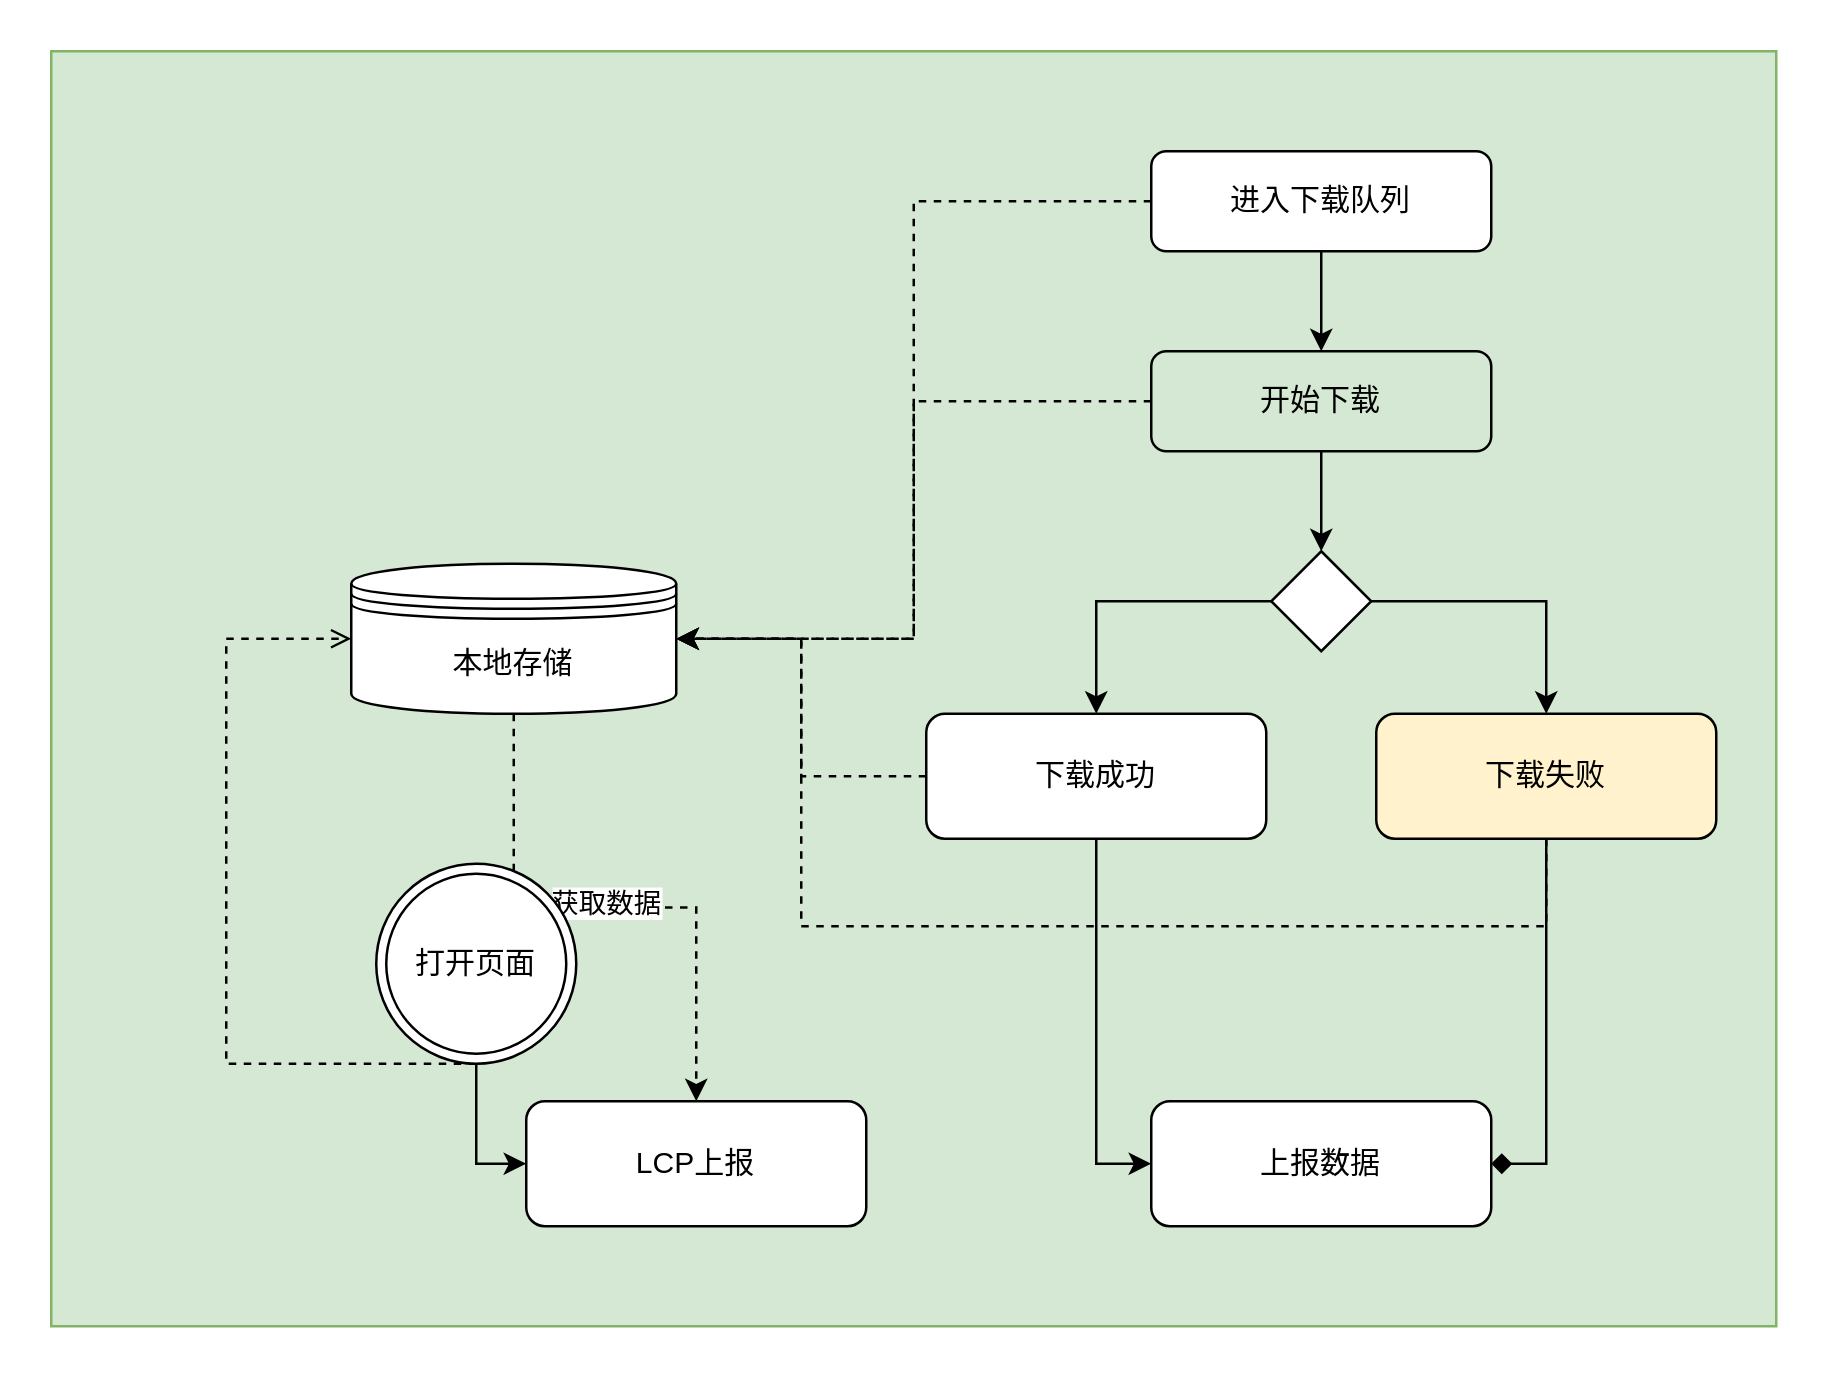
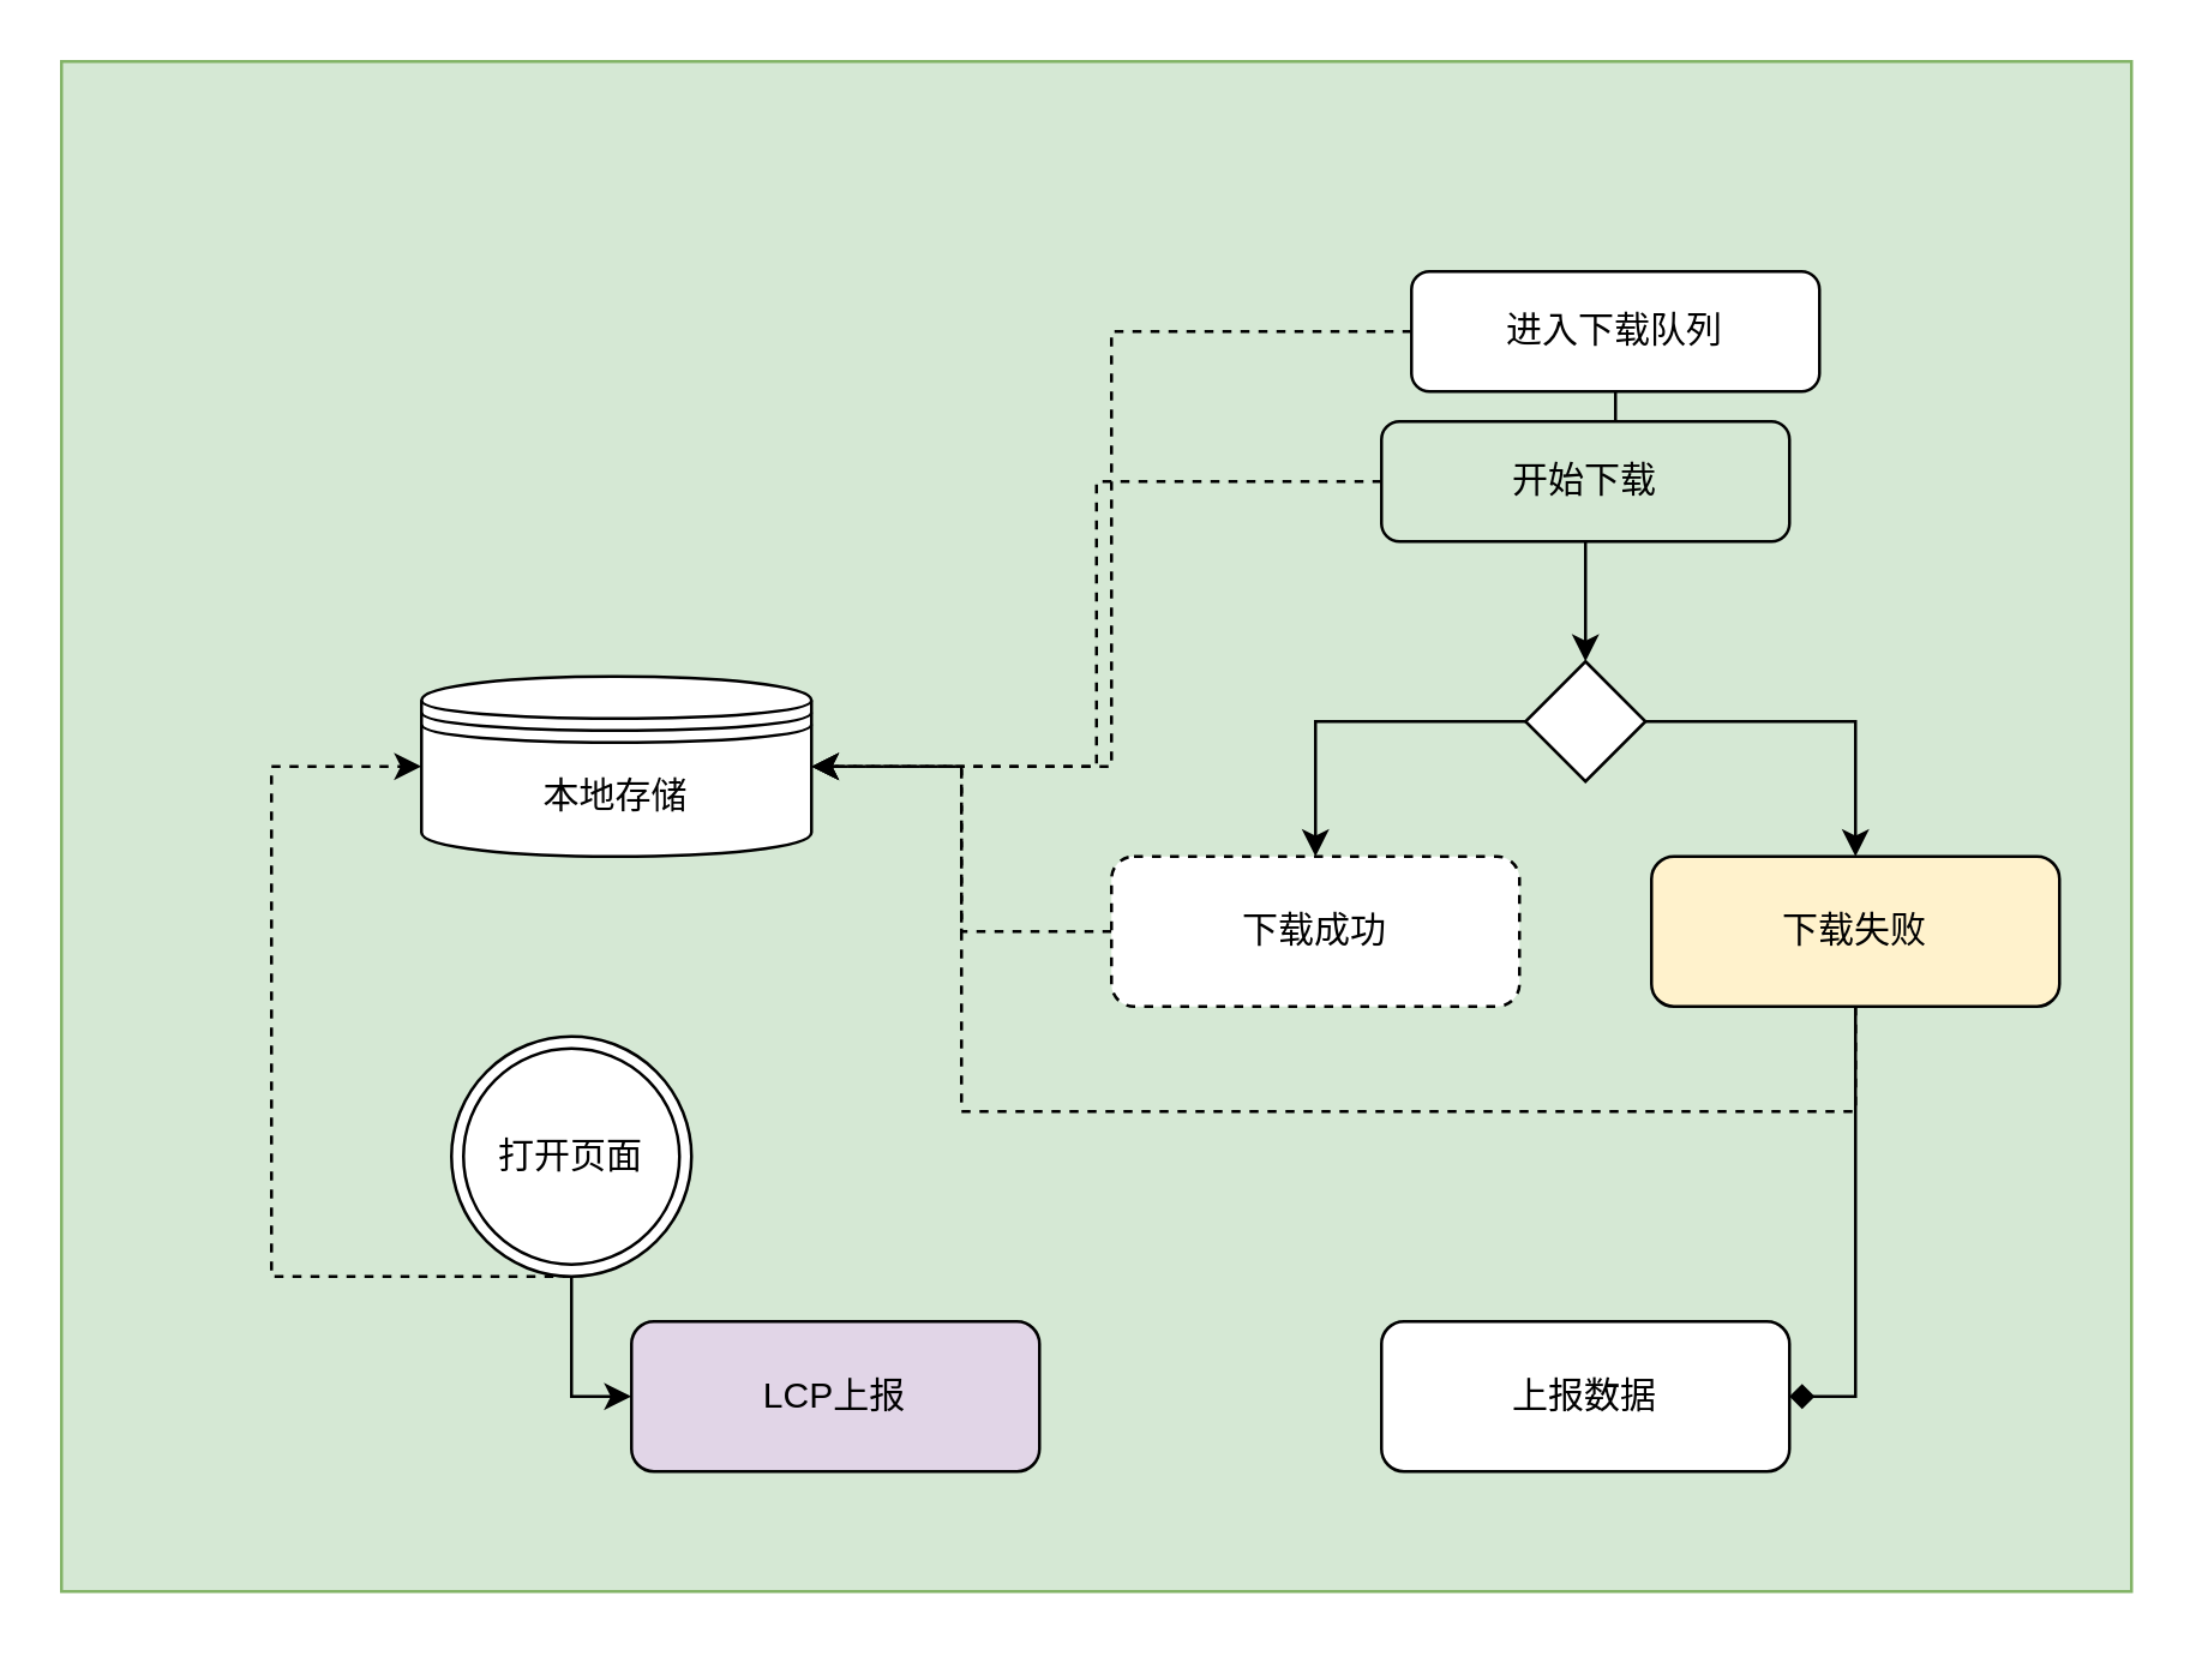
  <mxCell id="0" />
  <mxCell id="1" parent="0" />
  <mxCell id="2" value="" style="rounded=0;whiteSpace=wrap;html=1;glass=0;arcSize=12;fillColor=#d5e8d4;strokeColor=#82b366;" vertex="1" parent="1"><mxGeometry x="20" y="20" width="690" height="510" as="geometry" /></mxCell>
- <mxCell id="3" style="edgeStyle=orthogonalEdgeStyle;rounded=0;orthogonalLoop=1;jettySize=auto;html=1;dashed=1;" edge="1" parent="1" source="5" target="21"><mxGeometry relative="1" as="geometry" /></mxCell>
- <mxCell id="4" value="获取数据" style="edgeLabel;html=1;align=center;verticalAlign=middle;resizable=0;points=[];" vertex="1" connectable="0" parent="3"><mxGeometry x="0.004" y="3" relative="1" as="geometry"><mxPoint y="1" as="offset" /></mxGeometry></mxCell>
  <mxCell id="5" value="本地存储" style="shape=datastore;whiteSpace=wrap;html=1;" vertex="1" parent="1"><mxGeometry x="140" y="225" width="130" height="60" as="geometry" /></mxCell>
  <mxCell id="6" style="edgeStyle=orthogonalEdgeStyle;rounded=0;orthogonalLoop=1;jettySize=auto;html=1;entryX=0.5;entryY=0;entryDx=0;entryDy=0;" edge="1" parent="1" source="8" target="11"><mxGeometry relative="1" as="geometry" /></mxCell>
  <mxCell id="7" style="edgeStyle=orthogonalEdgeStyle;rounded=0;orthogonalLoop=1;jettySize=auto;html=1;entryX=1;entryY=0.5;entryDx=0;entryDy=0;dashed=1;" edge="1" parent="1" source="8" target="5"><mxGeometry relative="1" as="geometry" /></mxCell>
- <mxCell id="8" value="进入下载队列" style="rounded=1;whiteSpace=wrap;html=1;" vertex="1" parent="1"><mxGeometry x="460" y="60" width="136" height="40" as="geometry" /></mxCell>
+ <mxCell id="8" value="进入下载队列" style="rounded=1;whiteSpace=wrap;html=1;" vertex="1" parent="1"><mxGeometry x="470" y="90" width="136" height="40" as="geometry" /></mxCell>
  <mxCell id="9" style="edgeStyle=orthogonalEdgeStyle;rounded=0;orthogonalLoop=1;jettySize=auto;html=1;entryX=0.5;entryY=0;entryDx=0;entryDy=0;" edge="1" parent="1" source="11" target="24"><mxGeometry relative="1" as="geometry" /></mxCell>
  <mxCell id="10" style="edgeStyle=orthogonalEdgeStyle;rounded=0;orthogonalLoop=1;jettySize=auto;html=1;entryX=1;entryY=0.5;entryDx=0;entryDy=0;dashed=1;" edge="1" parent="1" source="11" target="5"><mxGeometry relative="1" as="geometry" /></mxCell>
  <mxCell id="11" value="开始下载" style="rounded=1;whiteSpace=wrap;html=1;fillColor=#d5e8d4;" vertex="1" parent="1"><mxGeometry x="460" y="140" width="136" height="40" as="geometry" /></mxCell>
  <mxCell id="12" style="edgeStyle=orthogonalEdgeStyle;rounded=0;orthogonalLoop=1;jettySize=auto;html=1;entryX=1;entryY=0.5;entryDx=0;entryDy=0;dashed=1;" edge="1" parent="1" source="14" target="5"><mxGeometry relative="1" as="geometry" /></mxCell>
- <mxCell id="13" style="edgeStyle=orthogonalEdgeStyle;rounded=0;orthogonalLoop=1;jettySize=auto;html=1;entryX=0;entryY=0.5;entryDx=0;entryDy=0;" edge="1" parent="1" source="14" target="25"><mxGeometry relative="1" as="geometry" /></mxCell>
- <mxCell id="14" value="下载成功" style="rounded=1;whiteSpace=wrap;html=1;" vertex="1" parent="1"><mxGeometry x="370" y="285" width="136" height="50" as="geometry" /></mxCell>
+ <mxCell id="14" value="下载成功" style="rounded=1;whiteSpace=wrap;html=1;dashed=1;" vertex="1" parent="1"><mxGeometry x="370" y="285" width="136" height="50" as="geometry" /></mxCell>
  <mxCell id="15" style="edgeStyle=orthogonalEdgeStyle;rounded=0;orthogonalLoop=1;jettySize=auto;html=1;entryX=1;entryY=0.5;entryDx=0;entryDy=0;dashed=1;endArrow=none;" edge="1" parent="1" source="17" target="5"><mxGeometry relative="1" as="geometry"><Array as="points"><mxPoint x="618" y="370" /><mxPoint x="320" y="370" /><mxPoint x="320" y="255" /></Array></mxGeometry></mxCell>
  <mxCell id="16" style="edgeStyle=orthogonalEdgeStyle;rounded=0;orthogonalLoop=1;jettySize=auto;html=1;entryX=1;entryY=0.5;entryDx=0;entryDy=0;endArrow=diamond;" edge="1" parent="1" source="17" target="25"><mxGeometry relative="1" as="geometry" /></mxCell>
  <mxCell id="17" value="下载失败" style="rounded=1;whiteSpace=wrap;html=1;fillColor=#fff2cc;" vertex="1" parent="1"><mxGeometry x="550" y="285" width="136" height="50" as="geometry" /></mxCell>
- <mxCell id="18" style="edgeStyle=orthogonalEdgeStyle;rounded=0;orthogonalLoop=1;jettySize=auto;html=1;entryX=0;entryY=0.5;entryDx=0;entryDy=0;exitX=0.5;exitY=1;exitDx=0;exitDy=0;dashed=1;endArrow=open;" edge="1" parent="1" source="20" target="5"><mxGeometry relative="1" as="geometry"><Array as="points"><mxPoint x="90" y="255" /></Array></mxGeometry></mxCell>
+ <mxCell id="18" style="edgeStyle=orthogonalEdgeStyle;rounded=0;orthogonalLoop=1;jettySize=auto;html=1;entryX=0;entryY=0.5;entryDx=0;entryDy=0;exitX=0.5;exitY=1;exitDx=0;exitDy=0;dashed=1;" edge="1" parent="1" source="20" target="5"><mxGeometry relative="1" as="geometry"><Array as="points"><mxPoint x="90" y="255" /></Array></mxGeometry></mxCell>
  <mxCell id="19" style="edgeStyle=orthogonalEdgeStyle;rounded=0;orthogonalLoop=1;jettySize=auto;html=1;entryX=0;entryY=0.5;entryDx=0;entryDy=0;" edge="1" parent="1" source="20" target="21"><mxGeometry relative="1" as="geometry" /></mxCell>
  <mxCell id="20" value="打开页面" style="ellipse;shape=doubleEllipse;whiteSpace=wrap;html=1;aspect=fixed;" vertex="1" parent="1"><mxGeometry x="150" y="345" width="80" height="80" as="geometry" /></mxCell>
- <mxCell id="21" value="LCP上报" style="rounded=1;whiteSpace=wrap;html=1;" vertex="1" parent="1"><mxGeometry x="210" y="440" width="136" height="50" as="geometry" /></mxCell>
+ <mxCell id="21" value="LCP上报" style="rounded=1;whiteSpace=wrap;html=1;fillColor=#e1d5e7;" vertex="1" parent="1"><mxGeometry x="210" y="440" width="136" height="50" as="geometry" /></mxCell>
  <mxCell id="22" style="edgeStyle=orthogonalEdgeStyle;rounded=0;orthogonalLoop=1;jettySize=auto;html=1;entryX=0.5;entryY=0;entryDx=0;entryDy=0;" edge="1" parent="1" source="24" target="14"><mxGeometry relative="1" as="geometry" /></mxCell>
  <mxCell id="23" style="edgeStyle=orthogonalEdgeStyle;rounded=0;orthogonalLoop=1;jettySize=auto;html=1;entryX=0.5;entryY=0;entryDx=0;entryDy=0;" edge="1" parent="1" source="24" target="17"><mxGeometry relative="1" as="geometry" /></mxCell>
  <mxCell id="24" value="" style="rhombus;whiteSpace=wrap;html=1;" vertex="1" parent="1"><mxGeometry x="508" y="220" width="40" height="40" as="geometry" /></mxCell>
  <mxCell id="25" value="上报数据" style="rounded=1;whiteSpace=wrap;html=1;" vertex="1" parent="1"><mxGeometry x="460" y="440" width="136" height="50" as="geometry" /></mxCell>
